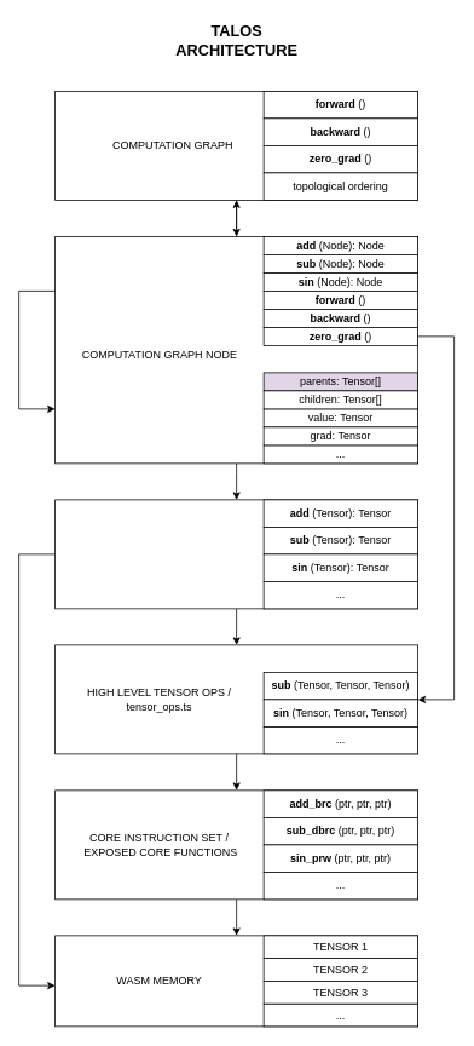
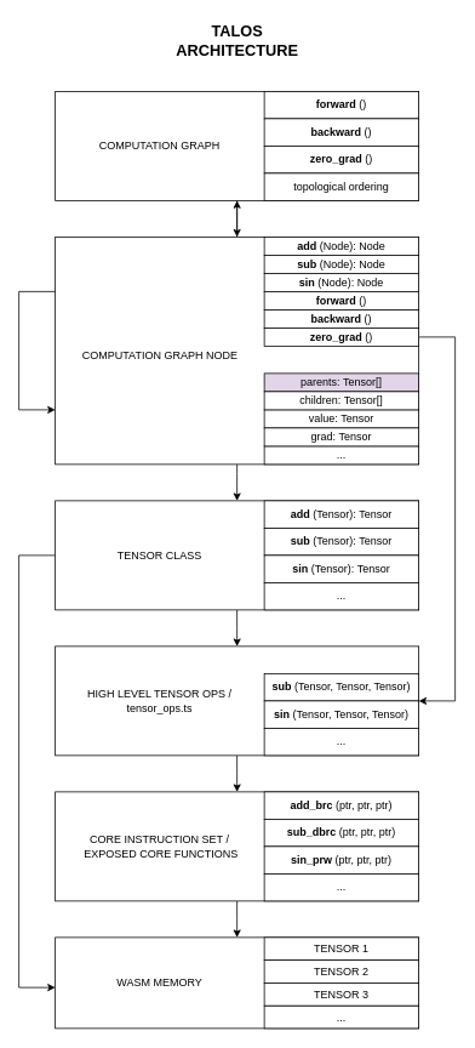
  <mxCell id="0" />
  <mxCell id="1" parent="0" />
  <mxCell id="2" style="edgeStyle=orthogonalEdgeStyle;rounded=0;orthogonalLoop=1;jettySize=auto;html=1;" edge="1" parent="1" source="3" target="13"><mxGeometry relative="1" as="geometry"><mxPoint x="180" y="970" as="targetPoint" /><Array as="points"><mxPoint x="260" y="1010" /><mxPoint x="260" y="1010" /></Array></mxGeometry></mxCell>
  <mxCell id="3" value="" style="rounded=0;whiteSpace=wrap;html=1;" vertex="1" parent="1"><mxGeometry x="60" y="870" width="400" height="120" as="geometry" /></mxCell>
  <mxCell id="4" style="edgeStyle=orthogonalEdgeStyle;rounded=0;orthogonalLoop=1;jettySize=auto;html=1;" edge="1" parent="1" source="5" target="3"><mxGeometry relative="1" as="geometry"><Array as="points"><mxPoint x="260" y="850" /><mxPoint x="260" y="850" /></Array></mxGeometry></mxCell>
  <mxCell id="5" value="" style="rounded=0;whiteSpace=wrap;html=1;" vertex="1" parent="1"><mxGeometry x="60" y="710" width="400" height="120" as="geometry" /></mxCell>
  <mxCell id="6" style="edgeStyle=orthogonalEdgeStyle;rounded=0;orthogonalLoop=1;jettySize=auto;html=1;" edge="1" parent="1" source="8" target="13"><mxGeometry relative="1" as="geometry"><mxPoint x="20" y="970" as="targetPoint" /><Array as="points"><mxPoint x="20" y="610" /><mxPoint x="20" y="1085" /></Array></mxGeometry></mxCell>
  <mxCell id="7" style="edgeStyle=orthogonalEdgeStyle;rounded=0;orthogonalLoop=1;jettySize=auto;html=1;" edge="1" parent="1" source="8" target="5"><mxGeometry relative="1" as="geometry"><Array as="points"><mxPoint x="260" y="690" /><mxPoint x="260" y="690" /></Array></mxGeometry></mxCell>
  <mxCell id="8" value="" style="rounded=0;whiteSpace=wrap;html=1;" vertex="1" parent="1"><mxGeometry x="60" y="550" width="400" height="120" as="geometry" /></mxCell>
  <mxCell id="9" style="edgeStyle=orthogonalEdgeStyle;rounded=0;orthogonalLoop=1;jettySize=auto;html=1;" edge="1" parent="1" source="34" target="8"><mxGeometry relative="1" as="geometry"><mxPoint x="220" y="490" as="sourcePoint" /><Array as="points"><mxPoint x="260" y="520" /><mxPoint x="260" y="520" /></Array></mxGeometry></mxCell>
  <mxCell id="10" style="edgeStyle=orthogonalEdgeStyle;rounded=0;orthogonalLoop=1;jettySize=auto;html=1;" edge="1" parent="1" source="34" target="5"><mxGeometry relative="1" as="geometry"><mxPoint x="410" y="460" as="sourcePoint" /><Array as="points"><mxPoint x="500" y="370" /><mxPoint x="500" y="770" /></Array></mxGeometry></mxCell>
  <mxCell id="11" style="edgeStyle=orthogonalEdgeStyle;rounded=0;orthogonalLoop=1;jettySize=auto;html=1;" edge="1" parent="1" source="12" target="34"><mxGeometry relative="1" as="geometry"><Array as="points"><mxPoint x="280" y="350" /><mxPoint x="280" y="350" /></Array></mxGeometry></mxCell>
  <mxCell id="12" value="" style="rounded=0;whiteSpace=wrap;html=1;" vertex="1" parent="1"><mxGeometry x="60" y="100" width="400" height="120" as="geometry" /></mxCell>
  <mxCell id="13" value="" style="rounded=0;whiteSpace=wrap;html=1;" vertex="1" parent="1"><mxGeometry x="60" y="1030" width="400" height="100" as="geometry" /></mxCell>
  <mxCell id="14" value="WASM MEMORY" style="text;html=1;align=center;verticalAlign=middle;whiteSpace=wrap;rounded=0;" vertex="1" parent="1"><mxGeometry x="115" y="1065" width="120" height="30" as="geometry" /></mxCell>
  <mxCell id="15" value="TENSOR 1" style="html=1;whiteSpace=wrap;" vertex="1" parent="1"><mxGeometry x="290" y="1030" width="170" height="25" as="geometry" /></mxCell>
  <mxCell id="16" value="TENSOR 2" style="html=1;whiteSpace=wrap;" vertex="1" parent="1"><mxGeometry x="290" y="1055" width="170" height="25" as="geometry" /></mxCell>
  <mxCell id="17" value="..." style="html=1;whiteSpace=wrap;" vertex="1" parent="1"><mxGeometry x="290" y="1105" width="170" height="25" as="geometry" /></mxCell>
  <mxCell id="18" value="&lt;b&gt;add_brc&lt;/b&gt; (ptr, ptr, ptr)" style="rounded=0;whiteSpace=wrap;html=1;" vertex="1" parent="1"><mxGeometry x="290" y="870" width="170" height="30" as="geometry" /></mxCell>
  <mxCell id="19" value="CORE INSTRUCTION SET /&lt;div&gt;&amp;nbsp;EXPOSED CORE FUNCTIONS&lt;/div&gt;" style="text;html=1;align=center;verticalAlign=middle;whiteSpace=wrap;rounded=0;" vertex="1" parent="1"><mxGeometry x="80" y="915" width="190" height="30" as="geometry" /></mxCell>
  <mxCell id="20" value="&lt;b&gt;sub_dbrc&amp;nbsp;&lt;/b&gt;(ptr, ptr, ptr)" style="rounded=0;whiteSpace=wrap;html=1;" vertex="1" parent="1"><mxGeometry x="290" y="900" width="170" height="30" as="geometry" /></mxCell>
  <mxCell id="21" value="&lt;b&gt;sin_prw&amp;nbsp;&lt;/b&gt;(ptr, ptr, ptr)" style="rounded=0;whiteSpace=wrap;html=1;" vertex="1" parent="1"><mxGeometry x="290" y="930" width="170" height="30" as="geometry" /></mxCell>
  <mxCell id="22" value="..." style="rounded=0;whiteSpace=wrap;html=1;" vertex="1" parent="1"><mxGeometry x="290" y="960" width="170" height="30" as="geometry" /></mxCell>
  <mxCell id="23" value="HIGH LEVEL TENSOR OPS /&lt;div&gt;tensor_ops.ts&lt;/div&gt;" style="text;html=1;align=center;verticalAlign=middle;whiteSpace=wrap;rounded=0;" vertex="1" parent="1"><mxGeometry x="60" y="755" width="230" height="30" as="geometry" /></mxCell>
  <mxCell id="24" value="&lt;b&gt;sub&lt;/b&gt; (Tensor, Tensor, Tensor)" style="rounded=0;whiteSpace=wrap;html=1;" vertex="1" parent="1"><mxGeometry x="290" y="740" width="170" height="30" as="geometry" /></mxCell>
  <mxCell id="25" value="&lt;b&gt;sin&amp;nbsp;&lt;/b&gt;(Tensor, Tensor, Tensor)" style="rounded=0;whiteSpace=wrap;html=1;" vertex="1" parent="1"><mxGeometry x="290" y="770" width="170" height="30" as="geometry" /></mxCell>
  <mxCell id="26" value="..." style="rounded=0;whiteSpace=wrap;html=1;" vertex="1" parent="1"><mxGeometry x="290" y="800" width="170" height="30" as="geometry" /></mxCell>
  <mxCell id="27" value="&lt;b&gt;add&lt;/b&gt; (Tensor): Tensor" style="rounded=0;whiteSpace=wrap;html=1;" vertex="1" parent="1"><mxGeometry x="290" y="550" width="170" height="30" as="geometry" /></mxCell>
  <mxCell id="28" value="&lt;b&gt;sub&lt;/b&gt; (Tensor): Tensor" style="rounded=0;whiteSpace=wrap;html=1;" vertex="1" parent="1"><mxGeometry x="290" y="580" width="170" height="30" as="geometry" /></mxCell>
  <mxCell id="29" value="&lt;b&gt;sin&lt;/b&gt; (Tensor): Tensor" style="rounded=0;whiteSpace=wrap;html=1;" vertex="1" parent="1"><mxGeometry x="290" y="610" width="170" height="30" as="geometry" /></mxCell>
  <mxCell id="30" value="..." style="rounded=0;whiteSpace=wrap;html=1;" vertex="1" parent="1"><mxGeometry x="290" y="640" width="170" height="30" as="geometry" /></mxCell>
  <mxCell id="31" value="TENSOR 3" style="html=1;whiteSpace=wrap;" vertex="1" parent="1"><mxGeometry x="290" y="1080" width="170" height="25" as="geometry" /></mxCell>
+ <mxCell id="32" value="TENSOR CLASS" style="text;html=1;align=center;verticalAlign=middle;whiteSpace=wrap;rounded=0;" vertex="1" parent="1"><mxGeometry x="125" y="595" width="100" height="30" as="geometry" /></mxCell>
  <mxCell id="33" style="edgeStyle=orthogonalEdgeStyle;rounded=0;orthogonalLoop=1;jettySize=auto;html=1;" edge="1" parent="1" source="34" target="12"><mxGeometry relative="1" as="geometry"><Array as="points"><mxPoint x="240" y="350" /><mxPoint x="240" y="350" /></Array></mxGeometry></mxCell>
  <mxCell id="34" value="" style="rounded=0;whiteSpace=wrap;html=1;" vertex="1" parent="1"><mxGeometry x="60" y="260" width="400" height="250" as="geometry" /></mxCell>
  <mxCell id="35" value="&lt;b&gt;add&lt;/b&gt; (Node): Node" style="rounded=0;whiteSpace=wrap;html=1;" vertex="1" parent="1"><mxGeometry x="290" y="260" width="170" height="20" as="geometry" /></mxCell>
  <mxCell id="36" value="&lt;b&gt;sub&lt;/b&gt; (Node): Node" style="rounded=0;whiteSpace=wrap;html=1;" vertex="1" parent="1"><mxGeometry x="290" y="280" width="170" height="20" as="geometry" /></mxCell>
  <mxCell id="37" value="&lt;b&gt;sin&lt;/b&gt; (Node): Node" style="rounded=0;whiteSpace=wrap;html=1;" vertex="1" parent="1"><mxGeometry x="290" y="300" width="170" height="20" as="geometry" /></mxCell>
  <mxCell id="38" value="..." style="rounded=0;whiteSpace=wrap;html=1;" vertex="1" parent="1"><mxGeometry x="290" y="490" width="170" height="20" as="geometry" /></mxCell>
  <mxCell id="39" value="COMPUTATION GRAPH NODE" style="text;html=1;align=center;verticalAlign=middle;resizable=0;points=[];autosize=1;strokeColor=none;fillColor=none;" vertex="1" parent="1"><mxGeometry x="80" y="375" width="190" height="30" as="geometry" /></mxCell>
  <mxCell id="40" style="edgeStyle=orthogonalEdgeStyle;rounded=0;orthogonalLoop=1;jettySize=auto;html=1;" edge="1" parent="1" source="34" target="34"><mxGeometry relative="1" as="geometry"><Array as="points"><mxPoint x="20" y="320" /></Array></mxGeometry></mxCell>
- <mxCell id="41" value="COMPUTATION GRAPH" style="text;html=1;align=center;verticalAlign=middle;whiteSpace=wrap;rounded=0;" vertex="1" parent="1"><mxGeometry x="115" y="145" width="150" height="30" as="geometry" /></mxCell>
+ <mxCell id="41" value="COMPUTATION GRAPH" style="text;html=1;align=center;verticalAlign=middle;whiteSpace=wrap;rounded=0;" vertex="1" parent="1"><mxGeometry x="100" y="145" width="150" height="30" as="geometry" /></mxCell>
  <mxCell id="42" value="&lt;b&gt;forward &lt;/b&gt;()" style="rounded=0;whiteSpace=wrap;html=1;" vertex="1" parent="1"><mxGeometry x="290" y="100" width="170" height="30" as="geometry" /></mxCell>
  <mxCell id="43" value="&lt;b&gt;backward&lt;/b&gt;&amp;nbsp;()" style="rounded=0;whiteSpace=wrap;html=1;" vertex="1" parent="1"><mxGeometry x="290" y="130" width="170" height="30" as="geometry" /></mxCell>
  <mxCell id="44" value="&lt;b&gt;zero_grad &lt;/b&gt;()" style="rounded=0;whiteSpace=wrap;html=1;" vertex="1" parent="1"><mxGeometry x="290" y="160" width="170" height="30" as="geometry" /></mxCell>
  <mxCell id="45" value="topological ordering" style="rounded=0;whiteSpace=wrap;html=1;" vertex="1" parent="1"><mxGeometry x="290" y="190" width="170" height="30" as="geometry" /></mxCell>
  <mxCell id="46" value="&lt;b&gt;forward &lt;/b&gt;()" style="rounded=0;whiteSpace=wrap;html=1;" vertex="1" parent="1"><mxGeometry x="290" y="320" width="170" height="20" as="geometry" /></mxCell>
  <mxCell id="47" value="&lt;b&gt;backward &lt;/b&gt;()" style="rounded=0;whiteSpace=wrap;html=1;" vertex="1" parent="1"><mxGeometry x="290" y="340" width="170" height="20" as="geometry" /></mxCell>
  <mxCell id="48" value="&lt;b&gt;zero_grad&amp;nbsp;&lt;/b&gt;()" style="rounded=0;whiteSpace=wrap;html=1;" vertex="1" parent="1"><mxGeometry x="290" y="360" width="170" height="20" as="geometry" /></mxCell>
  <mxCell id="49" value="value: Tensor" style="rounded=0;whiteSpace=wrap;html=1;" vertex="1" parent="1"><mxGeometry x="290" y="450" width="170" height="20" as="geometry" /></mxCell>
  <mxCell id="50" value="grad: Tensor" style="rounded=0;whiteSpace=wrap;html=1;" vertex="1" parent="1"><mxGeometry x="290" y="470" width="170" height="20" as="geometry" /></mxCell>
  <mxCell id="51" value="parents: Tensor[]" style="rounded=0;whiteSpace=wrap;html=1;fillColor=#e1d5e7;" vertex="1" parent="1"><mxGeometry x="290" y="410" width="170" height="20" as="geometry" /></mxCell>
  <mxCell id="52" value="children: Tensor[]" style="rounded=0;whiteSpace=wrap;html=1;" vertex="1" parent="1"><mxGeometry x="290" y="430" width="170" height="20" as="geometry" /></mxCell>
  <mxCell id="53" value="&lt;span style=&quot;font-size: 17px;&quot;&gt;&lt;b&gt;TALOS&lt;/b&gt;&lt;/span&gt;&lt;div&gt;&lt;span style=&quot;font-size: 17px;&quot;&gt;&lt;b&gt;ARCHITECTURE&lt;/b&gt;&lt;/span&gt;&lt;/div&gt;" style="text;html=1;align=center;verticalAlign=middle;resizable=0;points=[];autosize=1;strokeColor=none;fillColor=none;" vertex="1" parent="1"><mxGeometry x="180" y="20" width="160" height="50" as="geometry" /></mxCell>
